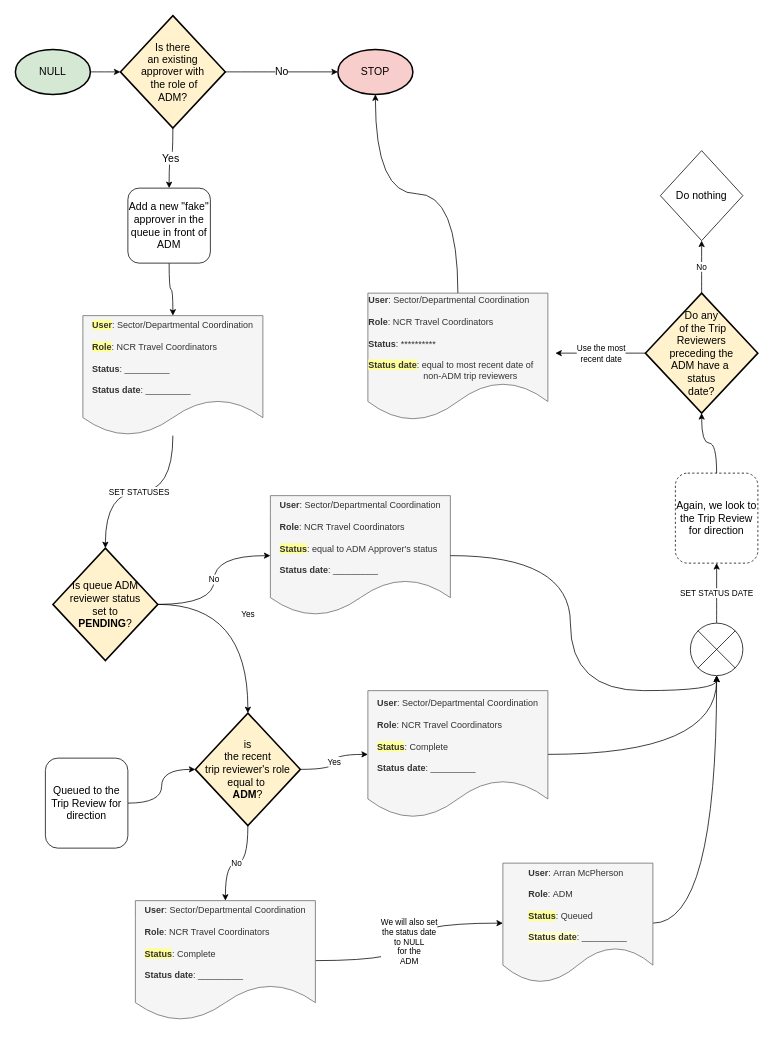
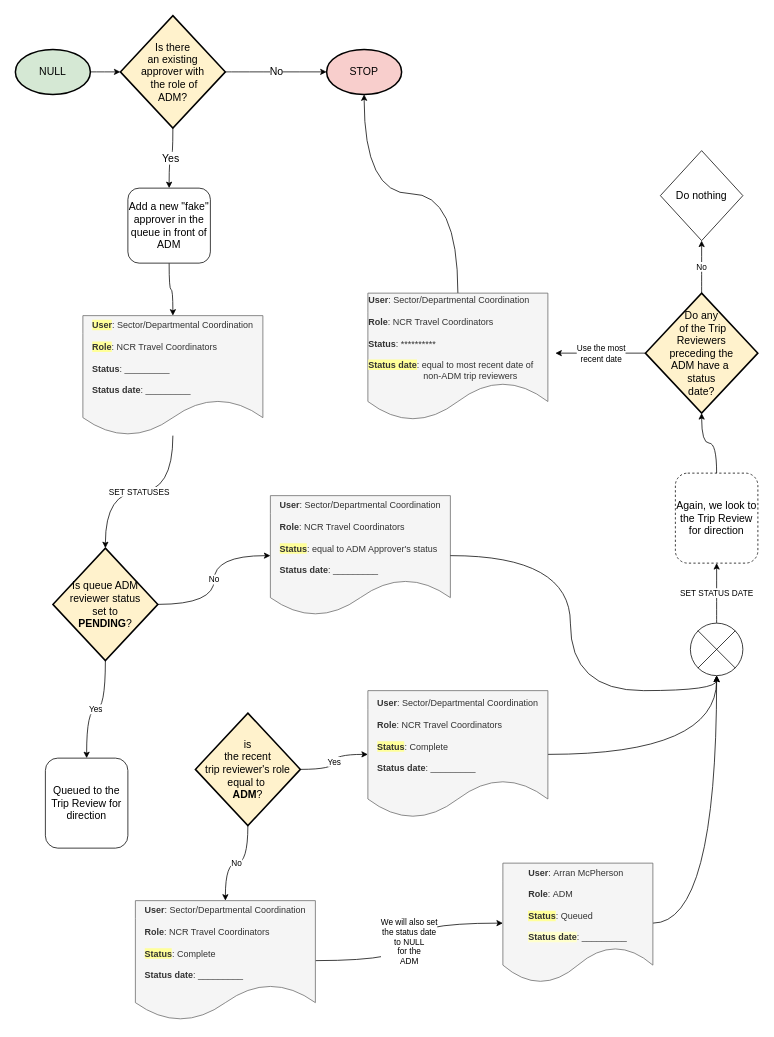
  <mxCell id="0" />
  <mxCell id="1" parent="0" />
  <mxCell id="2" value="NULL" style="strokeWidth=2;html=1;shape=mxgraph.flowchart.start_1;whiteSpace=wrap;fontSize=14;fillColor=#D5E8D4;" parent="1" vertex="1"><mxGeometry x="20" y="65" width="100" height="60" as="geometry" /></mxCell>
  <mxCell id="3" value="" style="rounded=0;orthogonalLoop=1;jettySize=auto;html=1;fontSize=14;edgeStyle=orthogonalEdgeStyle;curved=1;" parent="1" source="2" target="6" edge="1"><mxGeometry relative="1" as="geometry"><mxPoint x="330" y="103.488" as="sourcePoint" /></mxGeometry></mxCell>
  <mxCell id="4" value="No" style="rounded=0;orthogonalLoop=1;jettySize=auto;html=1;fontSize=14;edgeStyle=orthogonalEdgeStyle;curved=1;" parent="1" source="6" target="7" edge="1"><mxGeometry relative="1" as="geometry"><mxPoint x="385" y="80" as="targetPoint" /></mxGeometry></mxCell>
  <mxCell id="5" value="Yes" style="rounded=0;orthogonalLoop=1;jettySize=auto;html=1;fontSize=14;edgeStyle=orthogonalEdgeStyle;curved=1;" parent="1" source="6" target="10" edge="1"><mxGeometry relative="1" as="geometry"><mxPoint x="166.699" y="249.81" as="targetPoint" /></mxGeometry></mxCell>
  <mxCell id="6" value="Is there &lt;br&gt;an existing &lt;br&gt;approver with&lt;br&gt;&amp;nbsp;the role of &lt;br&gt;ADM?" style="rhombus;whiteSpace=wrap;html=1;strokeWidth=2;fontSize=14;fillColor=#FFF2CC;" parent="1" vertex="1"><mxGeometry x="160" y="20" width="140" height="150" as="geometry" /></mxCell>
- <mxCell id="7" value="STOP" style="strokeWidth=2;html=1;shape=mxgraph.flowchart.start_1;whiteSpace=wrap;fontSize=14;fillColor=#F8CECC;" parent="1" vertex="1"><mxGeometry x="450" y="65" width="100" height="60" as="geometry" /></mxCell>
+ <mxCell id="7" value="STOP" style="strokeWidth=2;html=1;shape=mxgraph.flowchart.start_1;whiteSpace=wrap;fontSize=14;fillColor=#F8CECC;" parent="1" vertex="1"><mxGeometry x="435" y="65" width="100" height="60" as="geometry" /></mxCell>
  <mxCell id="8" value="SET STATUSES" style="edgeStyle=orthogonalEdgeStyle;rounded=0;orthogonalLoop=1;jettySize=auto;html=1;curved=1;" edge="1" parent="1" source="19" target="13"><mxGeometry relative="1" as="geometry"><mxPoint x="390" y="740" as="sourcePoint" /><mxPoint x="440" y="840" as="targetPoint" /></mxGeometry></mxCell>
  <mxCell id="9" style="edgeStyle=orthogonalEdgeStyle;rounded=0;orthogonalLoop=1;jettySize=auto;html=1;curved=1;" edge="1" parent="1" source="10" target="19"><mxGeometry relative="1" as="geometry" /></mxCell>
  <mxCell id="10" value="Add a new &quot;fake&quot; approver in the queue in front of ADM" style="rounded=1;whiteSpace=wrap;html=1;fontSize=14;" vertex="1" parent="1"><mxGeometry x="170" y="250" width="110" height="100" as="geometry" /></mxCell>
  <mxCell id="11" value="No" style="edgeStyle=orthogonalEdgeStyle;rounded=0;orthogonalLoop=1;jettySize=auto;html=1;curved=1;" edge="1" parent="1" source="13" target="20"><mxGeometry relative="1" as="geometry"><mxPoint x="455" y="680" as="targetPoint" /></mxGeometry></mxCell>
- <mxCell id="12" value="Yes" style="edgeStyle=orthogonalEdgeStyle;rounded=0;orthogonalLoop=1;jettySize=auto;html=1;curved=1;" edge="1" parent="1" source="13" target="18"><mxGeometry relative="1" as="geometry" /></mxCell>
+ <mxCell id="12" value="Yes" style="edgeStyle=orthogonalEdgeStyle;rounded=0;orthogonalLoop=1;jettySize=auto;html=1;curved=1;" edge="1" parent="1" source="13" target="15"><mxGeometry relative="1" as="geometry" /></mxCell>
  <mxCell id="13" value="Is queue ADM &lt;br&gt;reviewer status&lt;br&gt;&amp;nbsp;set to&amp;nbsp;&lt;br&gt;&lt;b&gt;PENDING&lt;/b&gt;?" style="rhombus;whiteSpace=wrap;html=1;strokeWidth=2;fontSize=14;fillColor=#FFF2CC;" vertex="1" parent="1"><mxGeometry x="70" y="730" width="140" height="150" as="geometry" /></mxCell>
- <mxCell id="14" style="edgeStyle=orthogonalEdgeStyle;rounded=0;orthogonalLoop=1;jettySize=auto;html=1;curved=1;" edge="1" parent="1" source="15" target="18"><mxGeometry relative="1" as="geometry" /></mxCell>
  <mxCell id="15" value="Queued to the Trip Review for direction" style="rounded=1;whiteSpace=wrap;html=1;fontSize=14;" vertex="1" parent="1"><mxGeometry x="60" y="1010" width="110" height="120" as="geometry" /></mxCell>
  <mxCell id="16" value="Yes" style="edgeStyle=orthogonalEdgeStyle;rounded=0;orthogonalLoop=1;jettySize=auto;html=1;curved=1;" edge="1" parent="1" source="18" target="22"><mxGeometry relative="1" as="geometry"><mxPoint x="735" y="920" as="targetPoint" /></mxGeometry></mxCell>
  <mxCell id="17" value="No" style="edgeStyle=orthogonalEdgeStyle;rounded=0;orthogonalLoop=1;jettySize=auto;html=1;curved=1;" edge="1" parent="1" source="18" target="24"><mxGeometry relative="1" as="geometry"><mxPoint x="740" y="1110" as="targetPoint" /></mxGeometry></mxCell>
  <mxCell id="18" value="is &lt;br&gt;the recent &lt;br&gt;trip reviewer's role &lt;br&gt;equal to&amp;nbsp;&lt;br&gt;&lt;b style=&quot;border-color: var(--border-color);&quot;&gt;ADM&lt;/b&gt;?" style="rhombus;whiteSpace=wrap;html=1;strokeWidth=2;fontSize=14;fillColor=#FFF2CC;" vertex="1" parent="1"><mxGeometry x="260" y="950" width="140" height="150" as="geometry" /></mxCell>
  <mxCell id="19" value="&lt;div style=&quot;text-align: left;&quot;&gt;&lt;b style=&quot;background-color: rgb(255, 255, 153);&quot;&gt;User&lt;/b&gt;&lt;span style=&quot;background-color: initial;&quot;&gt;:&amp;nbsp;Sector/Departmental Coordination&lt;/span&gt;&lt;br&gt;&lt;/div&gt;&lt;div style=&quot;text-align: left;&quot;&gt;&lt;br&gt;&lt;/div&gt;&lt;div style=&quot;text-align: left;&quot;&gt;&lt;b style=&quot;background-color: rgb(255, 255, 153);&quot;&gt;Role&lt;/b&gt;:&amp;nbsp;NCR Travel Coordinators&lt;/div&gt;&lt;div style=&quot;text-align: left;&quot;&gt;&lt;br&gt;&lt;/div&gt;&lt;div style=&quot;text-align: left;&quot;&gt;&lt;b&gt;Status&lt;/b&gt;: _________&lt;/div&gt;&lt;div style=&quot;text-align: left;&quot;&gt;&lt;br&gt;&lt;/div&gt;&lt;div style=&quot;text-align: left;&quot;&gt;&lt;b style=&quot;&quot;&gt;Status date&lt;/b&gt;: _________&lt;span style=&quot;background-color: initial;&quot;&gt;&lt;br&gt;&lt;/span&gt;&lt;/div&gt;" style="shape=document;whiteSpace=wrap;html=1;boundedLbl=1;fillColor=#f5f5f5;fontColor=#333333;strokeColor=#666666;" vertex="1" parent="1"><mxGeometry x="110" y="420" width="240" height="160" as="geometry" /></mxCell>
  <mxCell id="20" value="&lt;div style=&quot;text-align: left;&quot;&gt;&lt;b style=&quot;background-color: initial;&quot;&gt;User&lt;/b&gt;&lt;span style=&quot;background-color: initial;&quot;&gt;:&amp;nbsp;Sector/Departmental Coordination&lt;/span&gt;&lt;br&gt;&lt;/div&gt;&lt;div style=&quot;text-align: left;&quot;&gt;&lt;br&gt;&lt;/div&gt;&lt;div style=&quot;text-align: left;&quot;&gt;&lt;b&gt;Role&lt;/b&gt;:&amp;nbsp;NCR Travel Coordinators&lt;/div&gt;&lt;div style=&quot;text-align: left;&quot;&gt;&lt;br&gt;&lt;/div&gt;&lt;div style=&quot;text-align: left;&quot;&gt;&lt;b style=&quot;background-color: rgb(255, 255, 153);&quot;&gt;Status&lt;/b&gt;: equal to ADM Approver's status&lt;/div&gt;&lt;div style=&quot;text-align: left;&quot;&gt;&lt;span style=&quot;background-color: initial;&quot;&gt;&lt;br&gt;&lt;/span&gt;&lt;/div&gt;&lt;div style=&quot;text-align: left;&quot;&gt;&lt;b style=&quot;&quot;&gt;Status date&lt;/b&gt;: _________&lt;span style=&quot;background-color: initial;&quot;&gt;&lt;br&gt;&lt;/span&gt;&lt;/div&gt;" style="shape=document;whiteSpace=wrap;html=1;boundedLbl=1;fillColor=#f5f5f5;fontColor=#333333;strokeColor=#666666;" vertex="1" parent="1"><mxGeometry x="360" y="660" width="240" height="160" as="geometry" /></mxCell>
  <mxCell id="21" style="edgeStyle=orthogonalEdgeStyle;rounded=0;orthogonalLoop=1;jettySize=auto;html=1;curved=1;" edge="1" parent="1" source="22" target="28"><mxGeometry relative="1" as="geometry" /></mxCell>
  <mxCell id="22" value="&lt;div style=&quot;text-align: left;&quot;&gt;&lt;b style=&quot;background-color: initial;&quot;&gt;User&lt;/b&gt;&lt;span style=&quot;background-color: initial;&quot;&gt;:&amp;nbsp;Sector/Departmental Coordination&lt;/span&gt;&lt;br&gt;&lt;/div&gt;&lt;div style=&quot;text-align: left;&quot;&gt;&lt;br&gt;&lt;/div&gt;&lt;div style=&quot;text-align: left;&quot;&gt;&lt;b&gt;Role&lt;/b&gt;:&amp;nbsp;NCR Travel Coordinators&lt;/div&gt;&lt;div style=&quot;text-align: left;&quot;&gt;&lt;br&gt;&lt;/div&gt;&lt;div style=&quot;text-align: left;&quot;&gt;&lt;b style=&quot;background-color: rgb(255, 255, 153);&quot;&gt;Status&lt;/b&gt;: Complete&lt;/div&gt;&lt;div style=&quot;text-align: left;&quot;&gt;&lt;span style=&quot;background-color: initial;&quot;&gt;&lt;br&gt;&lt;/span&gt;&lt;/div&gt;&lt;div style=&quot;text-align: left;&quot;&gt;&lt;b style=&quot;&quot;&gt;Status date&lt;/b&gt;: _________&lt;span style=&quot;background-color: initial;&quot;&gt;&lt;br&gt;&lt;/span&gt;&lt;/div&gt;" style="shape=document;whiteSpace=wrap;html=1;boundedLbl=1;fillColor=#f5f5f5;fontColor=#333333;strokeColor=#666666;" vertex="1" parent="1"><mxGeometry x="490" y="920" width="240" height="170" as="geometry" /></mxCell>
  <mxCell id="23" value="We will also set &lt;br&gt;the status date &lt;br&gt;to NULL &lt;br&gt;for the &lt;br&gt;ADM" style="edgeStyle=orthogonalEdgeStyle;rounded=0;orthogonalLoop=1;jettySize=auto;html=1;curved=1;" edge="1" parent="1" source="24" target="26"><mxGeometry relative="1" as="geometry" /></mxCell>
  <mxCell id="24" value="&lt;div style=&quot;text-align: left;&quot;&gt;&lt;b style=&quot;background-color: initial;&quot;&gt;User&lt;/b&gt;&lt;span style=&quot;background-color: initial;&quot;&gt;:&amp;nbsp;Sector/Departmental Coordination&lt;/span&gt;&lt;br&gt;&lt;/div&gt;&lt;div style=&quot;text-align: left;&quot;&gt;&lt;br&gt;&lt;/div&gt;&lt;div style=&quot;text-align: left;&quot;&gt;&lt;b&gt;Role&lt;/b&gt;:&amp;nbsp;NCR Travel Coordinators&lt;/div&gt;&lt;div style=&quot;text-align: left;&quot;&gt;&lt;br&gt;&lt;/div&gt;&lt;div style=&quot;text-align: left;&quot;&gt;&lt;b style=&quot;background-color: rgb(255, 255, 153);&quot;&gt;Status&lt;/b&gt;: Complete&lt;/div&gt;&lt;div style=&quot;text-align: left;&quot;&gt;&lt;span style=&quot;background-color: initial;&quot;&gt;&lt;br&gt;&lt;/span&gt;&lt;/div&gt;&lt;div style=&quot;text-align: left;&quot;&gt;&lt;b style=&quot;&quot;&gt;Status date&lt;/b&gt;: _________&lt;span style=&quot;background-color: initial;&quot;&gt;&lt;br&gt;&lt;/span&gt;&lt;/div&gt;" style="shape=document;whiteSpace=wrap;html=1;boundedLbl=1;fillColor=#f5f5f5;fontColor=#333333;strokeColor=#666666;" vertex="1" parent="1"><mxGeometry x="180" y="1200" width="240" height="160" as="geometry" /></mxCell>
  <mxCell id="25" style="edgeStyle=orthogonalEdgeStyle;rounded=0;orthogonalLoop=1;jettySize=auto;html=1;curved=1;" edge="1" parent="1" source="26" target="28"><mxGeometry relative="1" as="geometry" /></mxCell>
  <mxCell id="26" value="&lt;div style=&quot;text-align: left;&quot;&gt;&lt;b style=&quot;background-color: initial;&quot;&gt;User&lt;/b&gt;&lt;span style=&quot;background-color: initial;&quot;&gt;:&amp;nbsp;Arran McPherson&lt;/span&gt;&lt;br&gt;&lt;/div&gt;&lt;div style=&quot;text-align: left;&quot;&gt;&lt;br&gt;&lt;/div&gt;&lt;div style=&quot;text-align: left;&quot;&gt;&lt;b&gt;Role&lt;/b&gt;:&amp;nbsp;ADM&lt;/div&gt;&lt;div style=&quot;text-align: left;&quot;&gt;&lt;br&gt;&lt;/div&gt;&lt;div style=&quot;text-align: left;&quot;&gt;&lt;b style=&quot;background-color: rgb(255, 255, 153);&quot;&gt;Status&lt;/b&gt;: Queued&lt;/div&gt;&lt;div style=&quot;text-align: left;&quot;&gt;&lt;span style=&quot;background-color: initial;&quot;&gt;&lt;br&gt;&lt;/span&gt;&lt;/div&gt;&lt;div style=&quot;text-align: left;&quot;&gt;&lt;b style=&quot;background-color: rgb(255, 255, 204);&quot;&gt;Status date&lt;/b&gt;: _________&lt;span style=&quot;background-color: initial;&quot;&gt;&lt;br&gt;&lt;/span&gt;&lt;/div&gt;" style="shape=document;whiteSpace=wrap;html=1;boundedLbl=1;fillColor=#f5f5f5;fontColor=#333333;strokeColor=#666666;" vertex="1" parent="1"><mxGeometry x="670" y="1150" width="200" height="160" as="geometry" /></mxCell>
  <mxCell id="27" value="SET STATUS DATE" style="edgeStyle=orthogonalEdgeStyle;rounded=0;orthogonalLoop=1;jettySize=auto;html=1;curved=1;" edge="1" parent="1" source="28" target="31"><mxGeometry relative="1" as="geometry" /></mxCell>
  <mxCell id="28" value="" style="verticalLabelPosition=bottom;verticalAlign=top;html=1;shape=mxgraph.flowchart.or;" vertex="1" parent="1"><mxGeometry x="920" y="830" width="70" height="70" as="geometry" /></mxCell>
  <mxCell id="29" style="edgeStyle=orthogonalEdgeStyle;rounded=0;orthogonalLoop=1;jettySize=auto;html=1;entryX=0.5;entryY=1;entryDx=0;entryDy=0;entryPerimeter=0;curved=1;" edge="1" parent="1" source="20" target="28"><mxGeometry relative="1" as="geometry" /></mxCell>
  <mxCell id="30" style="edgeStyle=orthogonalEdgeStyle;rounded=0;orthogonalLoop=1;jettySize=auto;html=1;curved=1;" edge="1" parent="1" source="31" target="34"><mxGeometry relative="1" as="geometry" /></mxCell>
  <mxCell id="31" value="Again, we look to the Trip Review for direction" style="rounded=1;whiteSpace=wrap;html=1;fontSize=14;dashed=1;" vertex="1" parent="1"><mxGeometry x="900" y="630" width="110" height="120" as="geometry" /></mxCell>
  <mxCell id="32" value="No" style="edgeStyle=orthogonalEdgeStyle;rounded=0;orthogonalLoop=1;jettySize=auto;html=1;curved=1;" edge="1" parent="1" source="34" target="35"><mxGeometry relative="1" as="geometry" /></mxCell>
  <mxCell id="33" value="Use the most&lt;br&gt;recent date" style="edgeStyle=orthogonalEdgeStyle;rounded=0;orthogonalLoop=1;jettySize=auto;html=1;curved=1;" edge="1" parent="1" source="34"><mxGeometry relative="1" as="geometry"><mxPoint x="740" y="470" as="targetPoint" /></mxGeometry></mxCell>
  <mxCell id="34" value="Do any&lt;br&gt;&amp;nbsp;of the Trip &lt;br&gt;Reviewers &lt;br&gt;preceding the &lt;br&gt;ADM have a&amp;nbsp;&lt;br&gt;status &lt;br&gt;date?" style="rhombus;whiteSpace=wrap;html=1;strokeWidth=2;fontSize=14;fillColor=#FFF2CC;" vertex="1" parent="1"><mxGeometry x="860" y="390" width="150" height="160" as="geometry" /></mxCell>
  <mxCell id="35" value="Do nothing" style="rhombus;whiteSpace=wrap;html=1;fontSize=14;" vertex="1" parent="1"><mxGeometry x="880" y="200" width="110" height="120" as="geometry" /></mxCell>
  <mxCell id="36" style="edgeStyle=orthogonalEdgeStyle;rounded=0;orthogonalLoop=1;jettySize=auto;html=1;curved=1;" edge="1" parent="1" source="37" target="7"><mxGeometry relative="1" as="geometry" /></mxCell>
  <mxCell id="37" value="&lt;div style=&quot;text-align: left;&quot;&gt;&lt;b style=&quot;background-color: initial;&quot;&gt;User&lt;/b&gt;&lt;span style=&quot;background-color: initial;&quot;&gt;:&amp;nbsp;Sector/Departmental Coordination&lt;/span&gt;&lt;br&gt;&lt;/div&gt;&lt;div style=&quot;text-align: left;&quot;&gt;&lt;br&gt;&lt;/div&gt;&lt;div style=&quot;text-align: left;&quot;&gt;&lt;b&gt;Role&lt;/b&gt;:&amp;nbsp;NCR Travel Coordinators&lt;/div&gt;&lt;div style=&quot;text-align: left;&quot;&gt;&lt;br&gt;&lt;/div&gt;&lt;div style=&quot;text-align: left;&quot;&gt;&lt;b style=&quot;&quot;&gt;Status&lt;/b&gt;: **********&lt;/div&gt;&lt;div style=&quot;text-align: left;&quot;&gt;&lt;span style=&quot;background-color: initial;&quot;&gt;&lt;br&gt;&lt;/span&gt;&lt;/div&gt;&lt;div style=&quot;text-align: left;&quot;&gt;&lt;b style=&quot;background-color: rgb(255, 255, 153);&quot;&gt;Status date&lt;/b&gt;: equal to most recent date of&amp;nbsp; &amp;nbsp; &amp;nbsp; &amp;nbsp; &amp;nbsp; &amp;nbsp; &amp;nbsp; &amp;nbsp; &amp;nbsp; &amp;nbsp; &amp;nbsp; &amp;nbsp; &amp;nbsp; &amp;nbsp; non-ADM trip reviewers&lt;span style=&quot;background-color: initial;&quot;&gt;&lt;br&gt;&lt;/span&gt;&lt;/div&gt;" style="shape=document;whiteSpace=wrap;html=1;boundedLbl=1;fillColor=#f5f5f5;fontColor=#333333;strokeColor=#666666;" vertex="1" parent="1"><mxGeometry x="490" y="390" width="240" height="170" as="geometry" /></mxCell>
